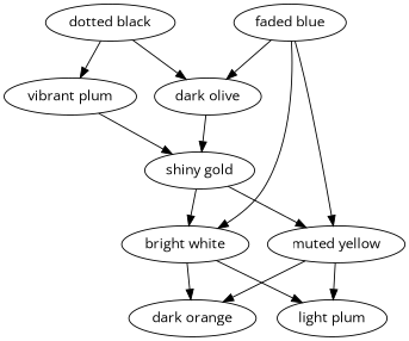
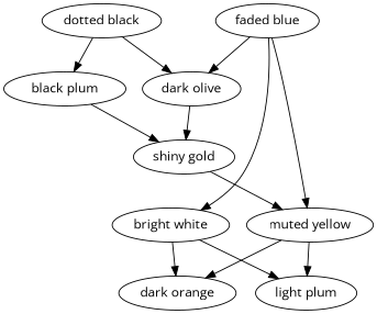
  strict digraph {
    fontname="Open Sans"
    node [fontname="Open Sans"]
    edge [count=1 fontname="Open Sans"]
    n1 [label="light plum"]
    "bright white"
    "dark orange"
    "muted yellow"
    "shiny gold"
    "faded blue"
    "dark olive"
-   "vibrant plum"
+   "vibrant plum" [label="black plum"]
    "dotted black"
    "bright white" -> n1
    "bright white" -> "dark orange" [count=3]
    "muted yellow" -> n1 [count=2]
    "muted yellow" -> "dark orange" [count=4]
-   "shiny gold" -> "bright white"
    "shiny gold" -> "muted yellow" [count=2]
    "faded blue" -> "bright white" [count=5]
    "faded blue" -> "muted yellow" [count=9]
    "faded blue" -> "dark olive" [count=3]
    "dark olive" -> "shiny gold"
    "vibrant plum" -> "shiny gold" [count=2]
    "dotted black" -> "dark olive" [count=4]
    "dotted black" -> "vibrant plum" [count=6]
  }
